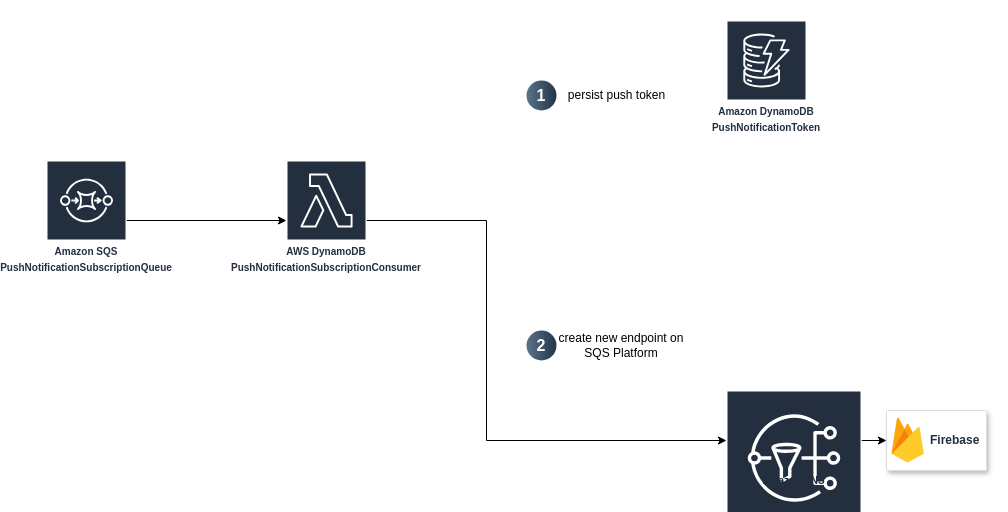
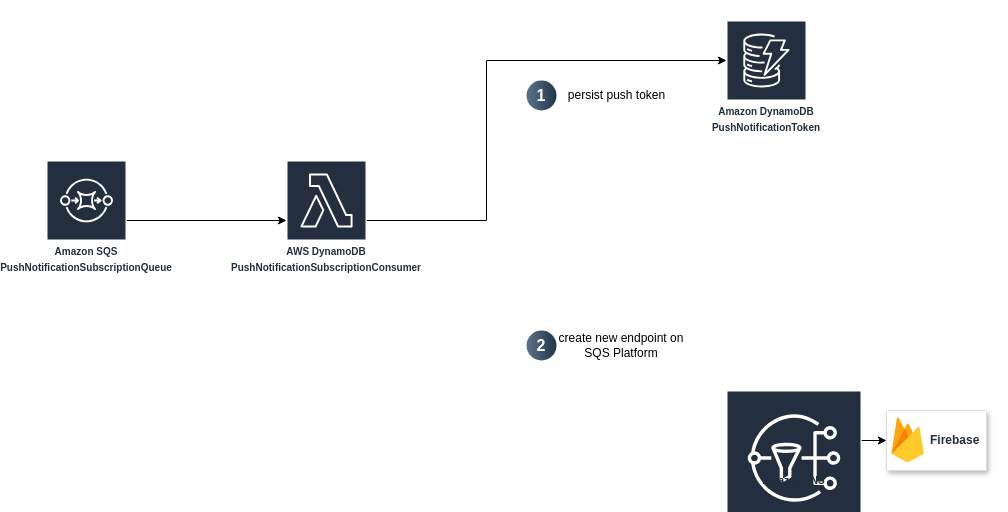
  <mxCell id="0" />
  <mxCell id="1" parent="0" />
  <mxCell id="2" style="edgeStyle=orthogonalEdgeStyle;rounded=0;orthogonalLoop=1;jettySize=auto;html=1;" edge="1" parent="1" source="3" target="6"><mxGeometry relative="1" as="geometry" /></mxCell>
  <mxCell id="3" value="&lt;font&gt;Amazon SQS&lt;/font&gt;&lt;div&gt;&lt;div style=&quot;line-height: 19px; white-space: pre;&quot;&gt;&lt;span&gt;&lt;font style=&quot;color: rgb(35, 47, 62);&quot;&gt;PushNotificationSubscriptionQueue&lt;/font&gt;&lt;/span&gt;&lt;/div&gt;&lt;/div&gt;" style="sketch=0;outlineConnect=0;fontColor=#232F3E;gradientColor=none;strokeColor=#ffffff;fillColor=#232F3E;dashed=0;verticalLabelPosition=middle;verticalAlign=bottom;align=center;html=1;whiteSpace=wrap;fontSize=10;fontStyle=1;spacing=3;shape=mxgraph.aws4.productIcon;prIcon=mxgraph.aws4.sqs;" vertex="1" parent="1"><mxGeometry x="20" y="160" width="80" height="120" as="geometry" /></mxCell>
- <mxCell id="5" style="edgeStyle=orthogonalEdgeStyle;rounded=0;orthogonalLoop=1;jettySize=auto;html=1;" edge="1" parent="1" source="6" target="12"><mxGeometry relative="1" as="geometry"><Array as="points"><mxPoint x="460" y="220" /><mxPoint x="460" y="440" /></Array></mxGeometry></mxCell>
+ <mxCell id="4" style="edgeStyle=orthogonalEdgeStyle;rounded=0;orthogonalLoop=1;jettySize=auto;html=1;" edge="1" parent="1" source="6" target="7"><mxGeometry relative="1" as="geometry"><Array as="points"><mxPoint x="460" y="220" /><mxPoint x="460" y="60" /></Array></mxGeometry></mxCell>
  <mxCell id="6" value="AWS DynamoDB&lt;div&gt;&lt;div style=&quot;line-height: 19px; white-space: pre;&quot;&gt;&lt;font style=&quot;color: rgb(35, 47, 62);&quot; face=&quot;Helvetica&quot;&gt;PushNotificationSubscriptionConsumer&lt;/font&gt;&lt;/div&gt;&lt;/div&gt;" style="sketch=0;outlineConnect=0;fontColor=#232F3E;gradientColor=none;strokeColor=#ffffff;fillColor=#232F3E;dashed=0;verticalLabelPosition=middle;verticalAlign=bottom;align=center;html=1;whiteSpace=wrap;fontSize=10;fontStyle=1;spacing=3;shape=mxgraph.aws4.productIcon;prIcon=mxgraph.aws4.lambda;" vertex="1" parent="1"><mxGeometry x="260" y="160" width="80" height="120" as="geometry" /></mxCell>
  <mxCell id="7" value="Amazon DynamoDB&lt;div&gt;&lt;div style=&quot;line-height: 19px; white-space: pre;&quot;&gt;&lt;span&gt;&lt;font face=&quot;Helvetica&quot; style=&quot;color: rgb(35, 47, 62);&quot;&gt;PushNotificationToken&lt;/font&gt;&lt;/span&gt;&lt;/div&gt;&lt;/div&gt;" style="sketch=0;outlineConnect=0;fontColor=#232F3E;gradientColor=none;strokeColor=#ffffff;fillColor=#232F3E;dashed=0;verticalLabelPosition=middle;verticalAlign=bottom;align=center;html=1;whiteSpace=wrap;fontSize=10;fontStyle=1;spacing=3;shape=mxgraph.aws4.productIcon;prIcon=mxgraph.aws4.dynamodb;" vertex="1" parent="1"><mxGeometry x="700" y="20" width="80" height="120" as="geometry" /></mxCell>
  <mxCell id="8" value="" style="group" vertex="1" connectable="0" parent="1"><mxGeometry x="500" y="80" width="150" height="30" as="geometry" /></mxCell>
  <mxCell id="9" value="1" style="ellipse;whiteSpace=wrap;html=1;aspect=fixed;rotation=0;gradientColor=#223548;strokeColor=none;gradientDirection=east;fillColor=#5b738b;rounded=0;pointerEvents=0;fontFamily=Helvetica;fontSize=16;fontColor=#FFFFFF;spacingTop=4;spacingBottom=4;spacingLeft=4;spacingRight=4;points=[];fontStyle=1" vertex="1" parent="8"><mxGeometry width="30" height="30" as="geometry" /></mxCell>
  <mxCell id="10" value="persist push token" style="text;html=1;align=center;verticalAlign=middle;resizable=0;points=[];autosize=1;strokeColor=none;fillColor=none;" vertex="1" parent="8"><mxGeometry x="30" width="120" height="30" as="geometry" /></mxCell>
  <mxCell id="11" style="edgeStyle=orthogonalEdgeStyle;rounded=0;orthogonalLoop=1;jettySize=auto;html=1;" edge="1" parent="1" source="12" target="13"><mxGeometry relative="1" as="geometry" /></mxCell>
  <mxCell id="12" value="Amazon SNS" style="sketch=0;outlineConnect=0;fontColor=#232F3E;gradientColor=none;strokeColor=#ffffff;fillColor=#232F3E;dashed=0;verticalLabelPosition=middle;verticalAlign=bottom;align=center;html=1;whiteSpace=wrap;fontSize=10;fontStyle=1;spacing=3;shape=mxgraph.aws4.productIcon;prIcon=mxgraph.aws4.sns;" vertex="1" parent="1"><mxGeometry x="700" y="390" width="135" height="100" as="geometry" /></mxCell>
  <mxCell id="13" value="" style="strokeColor=#dddddd;shadow=1;strokeWidth=1;rounded=1;absoluteArcSize=1;arcSize=2;" vertex="1" parent="1"><mxGeometry x="860" y="410" width="100" height="60" as="geometry" /></mxCell>
  <mxCell id="14" value="&lt;b&gt;&lt;font style=&quot;color: rgb(35, 47, 62);&quot;&gt;Firebase&lt;/font&gt;&lt;/b&gt;" style="sketch=0;dashed=0;connectable=0;html=1;fillColor=#5184F3;strokeColor=none;shape=mxgraph.gcp2.firebase;part=1;labelPosition=right;verticalLabelPosition=middle;align=left;verticalAlign=middle;spacingLeft=5;fontColor=#999999;fontSize=12;" vertex="1" parent="13"><mxGeometry width="32.4" height="45" relative="1" as="geometry"><mxPoint x="5" y="7" as="offset" /></mxGeometry></mxCell>
  <mxCell id="15" value="" style="group" vertex="1" connectable="0" parent="1"><mxGeometry x="500" y="330" width="160" height="30" as="geometry" /></mxCell>
  <mxCell id="16" value="2" style="ellipse;whiteSpace=wrap;html=1;aspect=fixed;rotation=0;gradientColor=#223548;strokeColor=none;gradientDirection=east;fillColor=#5b738b;rounded=0;pointerEvents=0;fontFamily=Helvetica;fontSize=16;fontColor=#FFFFFF;spacingTop=4;spacingBottom=4;spacingLeft=4;spacingRight=4;points=[];fontStyle=1" vertex="1" parent="15"><mxGeometry width="30" height="30" as="geometry" /></mxCell>
  <mxCell id="17" value="create new endpoint on SQS Platform" style="text;html=1;align=center;verticalAlign=middle;whiteSpace=wrap;rounded=0;" vertex="1" parent="15"><mxGeometry x="30" width="130" height="30" as="geometry" /></mxCell>
